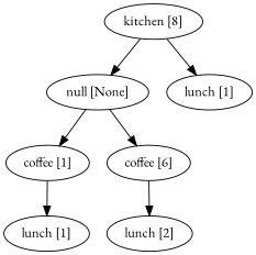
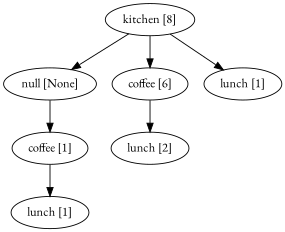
  digraph {
    fontname="EB Garamond"
    node [fontname="EB Garamond"]
    edge [fontname="EB Garamond"]
    n1 [label="null [None]"]
    n2 [label="coffee [1]"]
    n3 [label="kitchen [8]"]
    n4 [label="coffee [6]"]
    n5 [label="lunch [1]"]
    n6 [label="lunch [1]"]
    n7 [label="lunch [2]"]
    n1 -> n2
    n2 -> n6
    n3 -> n1
-   n1 -> n4
+   n3 -> n4
    n3 -> n5
    n4 -> n7
  }
